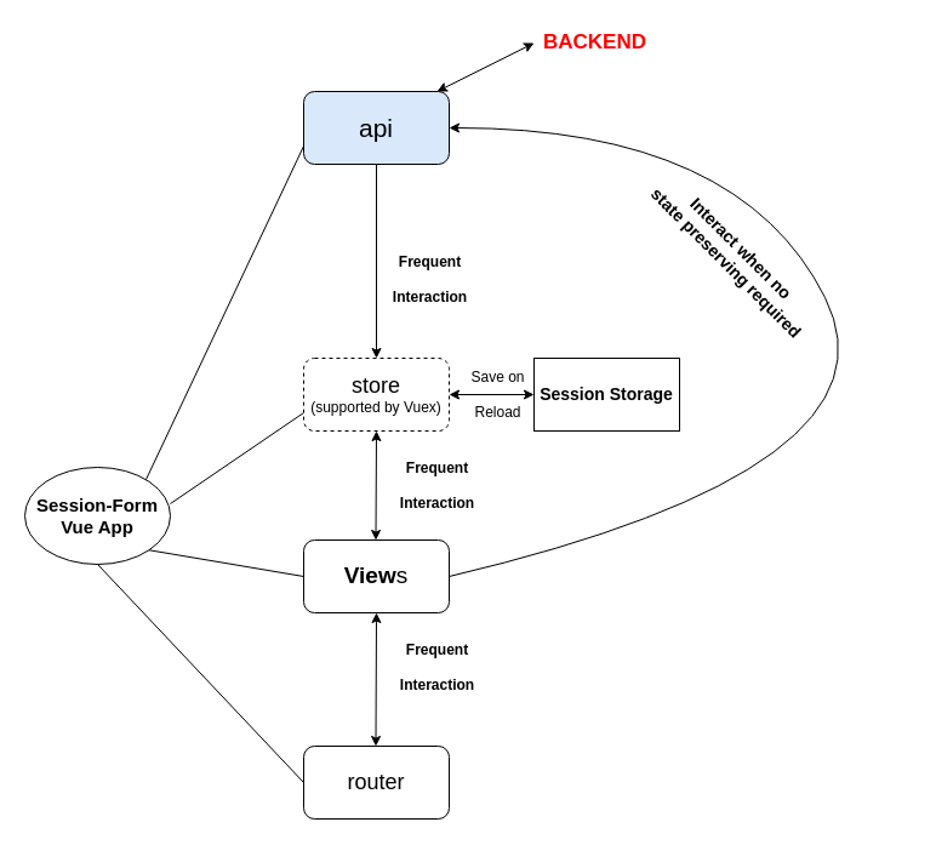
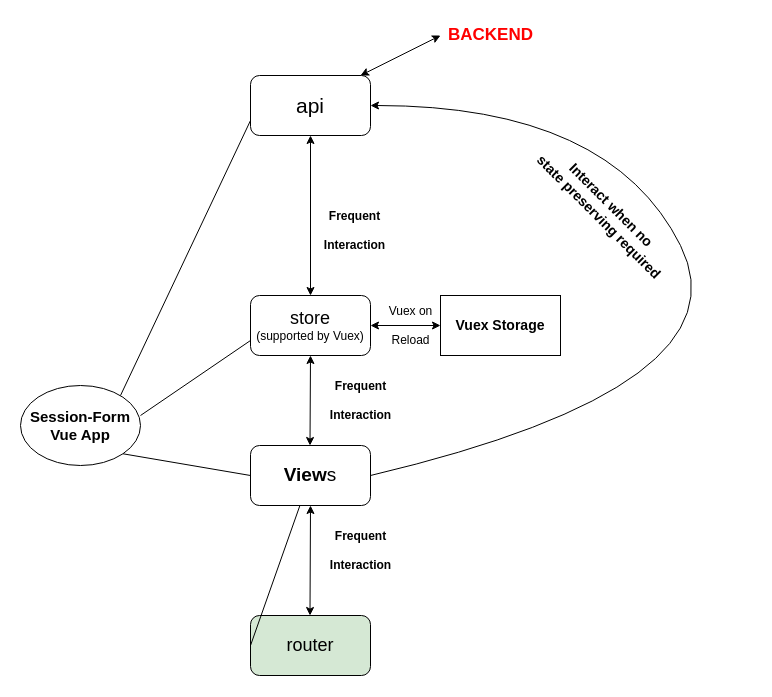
  <mxCell id="0" />
  <mxCell id="1" parent="0" />
  <mxCell id="2" value="&lt;b&gt;&lt;font style=&quot;font-size: 15px&quot;&gt;Session-Form &lt;br&gt;Vue App&lt;/font&gt;&lt;/b&gt;" style="ellipse;whiteSpace=wrap;html=1;" vertex="1" parent="1"><mxGeometry x="20" y="385" width="120" height="80" as="geometry" /></mxCell>
  <mxCell id="3" value="" style="endArrow=none;html=1;entryX=0;entryY=0.75;entryDx=0;entryDy=0;" edge="1" parent="1" target="4"><mxGeometry width="50" height="50" relative="1" as="geometry"><mxPoint x="120" y="395" as="sourcePoint" /><mxPoint x="200" y="75" as="targetPoint" /></mxGeometry></mxCell>
- <mxCell id="4" value="&lt;font style=&quot;font-size: 21px&quot;&gt;api&lt;/font&gt;" style="rounded=1;whiteSpace=wrap;html=1;fillColor=#dae8fc;" vertex="1" parent="1"><mxGeometry x="250" y="75" width="120" height="60" as="geometry" /></mxCell>
+ <mxCell id="4" value="&lt;font style=&quot;font-size: 21px&quot;&gt;api&lt;/font&gt;" style="rounded=1;whiteSpace=wrap;html=1;" vertex="1" parent="1"><mxGeometry x="250" y="75" width="120" height="60" as="geometry" /></mxCell>
  <mxCell id="5" value="" style="endArrow=none;html=1;entryX=0;entryY=0.75;entryDx=0;entryDy=0;" edge="1" parent="1" target="6"><mxGeometry width="50" height="50" relative="1" as="geometry"><mxPoint x="140" y="415" as="sourcePoint" /><mxPoint x="310" y="355" as="targetPoint" /></mxGeometry></mxCell>
- <mxCell id="6" value="&lt;font style=&quot;font-size: 18px&quot;&gt;store&lt;/font&gt;&lt;br&gt;(supported by Vuex)" style="rounded=1;whiteSpace=wrap;html=1;dashed=1;" vertex="1" parent="1"><mxGeometry x="250" y="295" width="120" height="60" as="geometry" /></mxCell>
- <mxCell id="7" value="" style="endArrow=none;startArrow=classic;html=1;exitX=0.5;exitY=0;exitDx=0;exitDy=0;" edge="1" parent="1" source="6" target="4"><mxGeometry width="50" height="50" relative="1" as="geometry"><mxPoint x="304" y="295" as="sourcePoint" /><mxPoint x="354" y="245" as="targetPoint" /></mxGeometry></mxCell>
+ <mxCell id="6" value="&lt;font style=&quot;font-size: 18px&quot;&gt;store&lt;/font&gt;&lt;br&gt;(supported by Vuex)" style="rounded=1;whiteSpace=wrap;html=1;" vertex="1" parent="1"><mxGeometry x="250" y="295" width="120" height="60" as="geometry" /></mxCell>
+ <mxCell id="7" value="" style="endArrow=classic;startArrow=classic;html=1;exitX=0.5;exitY=0;exitDx=0;exitDy=0;" edge="1" parent="1" source="6" target="4"><mxGeometry width="50" height="50" relative="1" as="geometry"><mxPoint x="304" y="295" as="sourcePoint" /><mxPoint x="354" y="245" as="targetPoint" /></mxGeometry></mxCell>
  <mxCell id="8" value="Frequent&lt;br style=&quot;font-size: 12px&quot;&gt;&lt;br style=&quot;font-size: 12px&quot;&gt;Interaction" style="text;html=1;resizable=0;autosize=1;align=center;verticalAlign=middle;points=[];fillColor=none;strokeColor=none;rounded=0;fontSize=12;fontStyle=1" vertex="1" parent="1"><mxGeometry x="314" y="205" width="80" height="50" as="geometry" /></mxCell>
- <mxCell id="9" value="&lt;font style=&quot;font-size: 14px&quot;&gt;&lt;b&gt;Session Storage&lt;/b&gt;&lt;/font&gt;" style="rounded=0;whiteSpace=wrap;html=1;fontSize=12;" vertex="1" parent="1"><mxGeometry x="440" y="295" width="120" height="60" as="geometry" /></mxCell>
+ <mxCell id="9" value="&lt;font style=&quot;font-size: 14px&quot;&gt;&lt;b&gt;Vuex Storage&lt;/b&gt;&lt;/font&gt;" style="rounded=0;whiteSpace=wrap;html=1;fontSize=12;" vertex="1" parent="1"><mxGeometry x="440" y="295" width="120" height="60" as="geometry" /></mxCell>
  <mxCell id="10" value="" style="endArrow=classic;startArrow=classic;html=1;fontSize=12;exitX=1;exitY=0.5;exitDx=0;exitDy=0;" edge="1" parent="1" source="6"><mxGeometry width="50" height="50" relative="1" as="geometry"><mxPoint x="330" y="385" as="sourcePoint" /><mxPoint x="440" y="325" as="targetPoint" /></mxGeometry></mxCell>
- <mxCell id="11" value="Save on &lt;br&gt;&lt;br&gt;Reload" style="text;html=1;resizable=0;autosize=1;align=center;verticalAlign=middle;points=[];fillColor=none;strokeColor=none;rounded=0;fontSize=12;" vertex="1" parent="1"><mxGeometry x="380" y="300" width="60" height="50" as="geometry" /></mxCell>
+ <mxCell id="11" value="Vuex on &lt;br&gt;&lt;br&gt;Reload" style="text;html=1;resizable=0;autosize=1;align=center;verticalAlign=middle;points=[];fillColor=none;strokeColor=none;rounded=0;fontSize=12;" vertex="1" parent="1"><mxGeometry x="380" y="300" width="60" height="50" as="geometry" /></mxCell>
  <mxCell id="12" value="&lt;font style=&quot;font-size: 19px&quot;&gt;&lt;b&gt;View&lt;/b&gt;s&lt;/font&gt;" style="rounded=1;whiteSpace=wrap;html=1;fontSize=12;" vertex="1" parent="1"><mxGeometry x="250" y="445" width="120" height="60" as="geometry" /></mxCell>
  <mxCell id="13" value="" style="endArrow=none;html=1;fontSize=12;exitX=1;exitY=1;exitDx=0;exitDy=0;entryX=0;entryY=0.5;entryDx=0;entryDy=0;" edge="1" parent="1" source="2" target="12"><mxGeometry width="50" height="50" relative="1" as="geometry"><mxPoint x="170" y="465" as="sourcePoint" /><mxPoint x="220" y="415" as="targetPoint" /></mxGeometry></mxCell>
  <mxCell id="14" value="" style="endArrow=classic;startArrow=classic;html=1;exitX=0.5;exitY=0;exitDx=0;exitDy=0;entryX=0.5;entryY=1;entryDx=0;entryDy=0;" edge="1" parent="1" target="6"><mxGeometry width="50" height="50" relative="1" as="geometry"><mxPoint x="309.5" y="445" as="sourcePoint" /><mxPoint x="310" y="365" as="targetPoint" /></mxGeometry></mxCell>
  <mxCell id="15" value="Frequent&lt;br style=&quot;font-size: 12px&quot;&gt;&lt;br style=&quot;font-size: 12px&quot;&gt;Interaction" style="text;html=1;resizable=0;autosize=1;align=center;verticalAlign=middle;points=[];fillColor=none;strokeColor=none;rounded=0;fontSize=12;fontStyle=1" vertex="1" parent="1"><mxGeometry x="320" y="375" width="80" height="50" as="geometry" /></mxCell>
- <mxCell id="16" value="&lt;font style=&quot;font-size: 18px&quot;&gt;router&lt;/font&gt;" style="rounded=1;whiteSpace=wrap;html=1;fontSize=12;" vertex="1" parent="1"><mxGeometry x="250" y="615" width="120" height="60" as="geometry" /></mxCell>
+ <mxCell id="16" value="&lt;font style=&quot;font-size: 18px&quot;&gt;router&lt;/font&gt;" style="rounded=1;whiteSpace=wrap;html=1;fontSize=12;fillColor=#d5e8d4;" vertex="1" parent="1"><mxGeometry x="250" y="615" width="120" height="60" as="geometry" /></mxCell>
  <mxCell id="17" value="" style="endArrow=classic;startArrow=classic;html=1;exitX=0.5;exitY=0;exitDx=0;exitDy=0;entryX=0.5;entryY=1;entryDx=0;entryDy=0;" edge="1" parent="1" target="12"><mxGeometry width="50" height="50" relative="1" as="geometry"><mxPoint x="309.5" y="615" as="sourcePoint" /><mxPoint x="310" y="525" as="targetPoint" /></mxGeometry></mxCell>
  <mxCell id="18" value="Frequent&lt;br style=&quot;font-size: 12px&quot;&gt;&lt;br style=&quot;font-size: 12px&quot;&gt;Interaction" style="text;html=1;resizable=0;autosize=1;align=center;verticalAlign=middle;points=[];fillColor=none;strokeColor=none;rounded=0;fontSize=12;fontStyle=1" vertex="1" parent="1"><mxGeometry x="320" y="525" width="80" height="50" as="geometry" /></mxCell>
  <mxCell id="19" value="" style="curved=1;endArrow=classic;html=1;fontSize=12;exitX=1;exitY=0.5;exitDx=0;exitDy=0;entryX=1;entryY=0.5;entryDx=0;entryDy=0;" edge="1" parent="1" source="12" target="4"><mxGeometry width="50" height="50" relative="1" as="geometry"><mxPoint x="330" y="385" as="sourcePoint" /><mxPoint x="380" y="335" as="targetPoint" /><Array as="points"><mxPoint x="750" y="385" /><mxPoint x="610" y="105" /></Array></mxGeometry></mxCell>
  <mxCell id="20" value="Interact when no &lt;br style=&quot;font-size: 14px;&quot;&gt;state preserving required" style="text;html=1;resizable=0;autosize=1;align=center;verticalAlign=middle;points=[];fillColor=none;strokeColor=none;rounded=0;fontSize=14;rotation=45;fontStyle=1" vertex="1" parent="1"><mxGeometry x="515" y="190" width="180" height="40" as="geometry" /></mxCell>
- <mxCell id="21" value="" style="endArrow=none;html=1;fontSize=14;entryX=0.5;entryY=1;entryDx=0;entryDy=0;exitX=0;exitY=0.5;exitDx=0;exitDy=0;" edge="1" parent="1" source="16" target="2"><mxGeometry width="50" height="50" relative="1" as="geometry"><mxPoint x="120" y="555" as="sourcePoint" /><mxPoint x="170" y="505" as="targetPoint" /></mxGeometry></mxCell>
+ <mxCell id="21" value="" style="endArrow=none;html=1;fontSize=14;exitX=0;exitY=0.5;exitDx=0;exitDy=0;" edge="1" parent="1" source="16" target="12"><mxGeometry width="50" height="50" relative="1" as="geometry"><mxPoint x="120" y="555" as="sourcePoint" /><mxPoint x="170" y="505" as="targetPoint" /></mxGeometry></mxCell>
  <mxCell id="22" value="" style="endArrow=classic;startArrow=classic;html=1;fontSize=14;" edge="1" parent="1"><mxGeometry width="50" height="50" relative="1" as="geometry"><mxPoint x="360" y="75" as="sourcePoint" /><mxPoint x="440" y="35" as="targetPoint" /></mxGeometry></mxCell>
  <mxCell id="23" value="&lt;font color=&quot;#ff0000&quot; style=&quot;font-size: 17px;&quot;&gt;BACKEND&lt;/font&gt;" style="text;html=1;resizable=0;autosize=1;align=center;verticalAlign=middle;points=[];fillColor=none;strokeColor=none;rounded=0;fontSize=17;fontStyle=1" vertex="1" parent="1"><mxGeometry x="440" y="20" width="100" height="30" as="geometry" /></mxCell>
